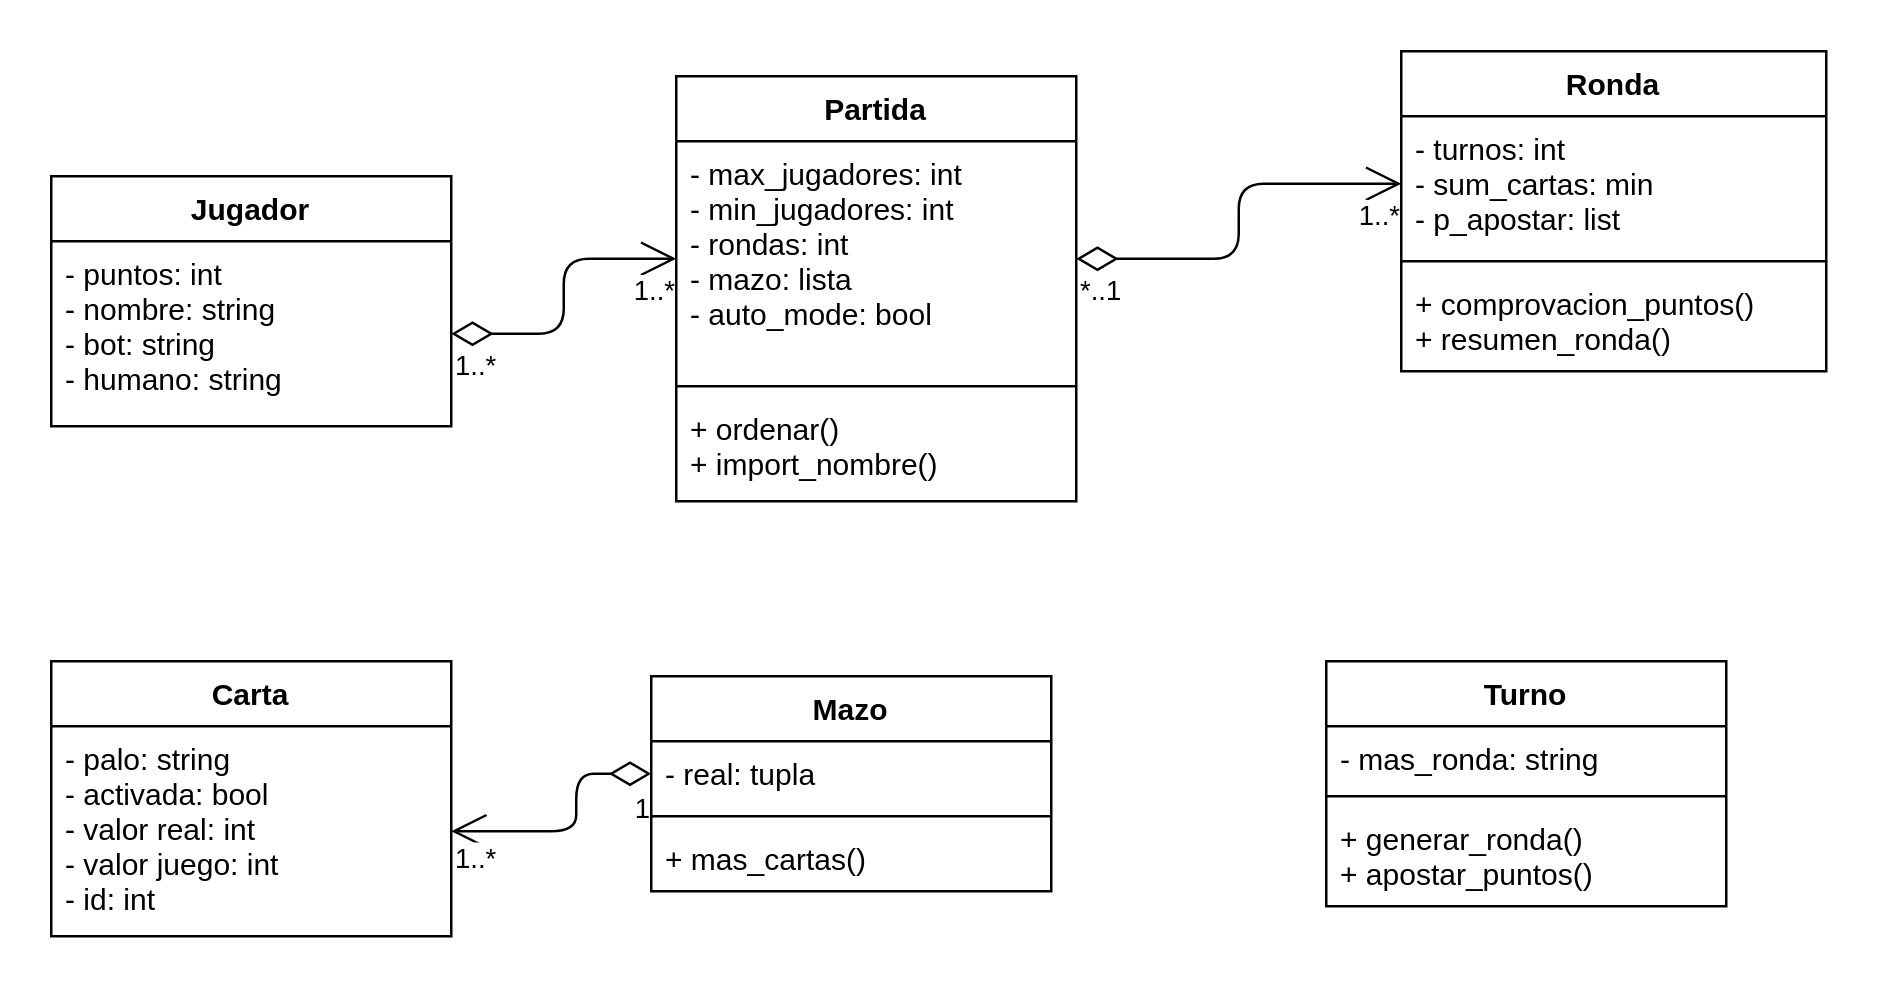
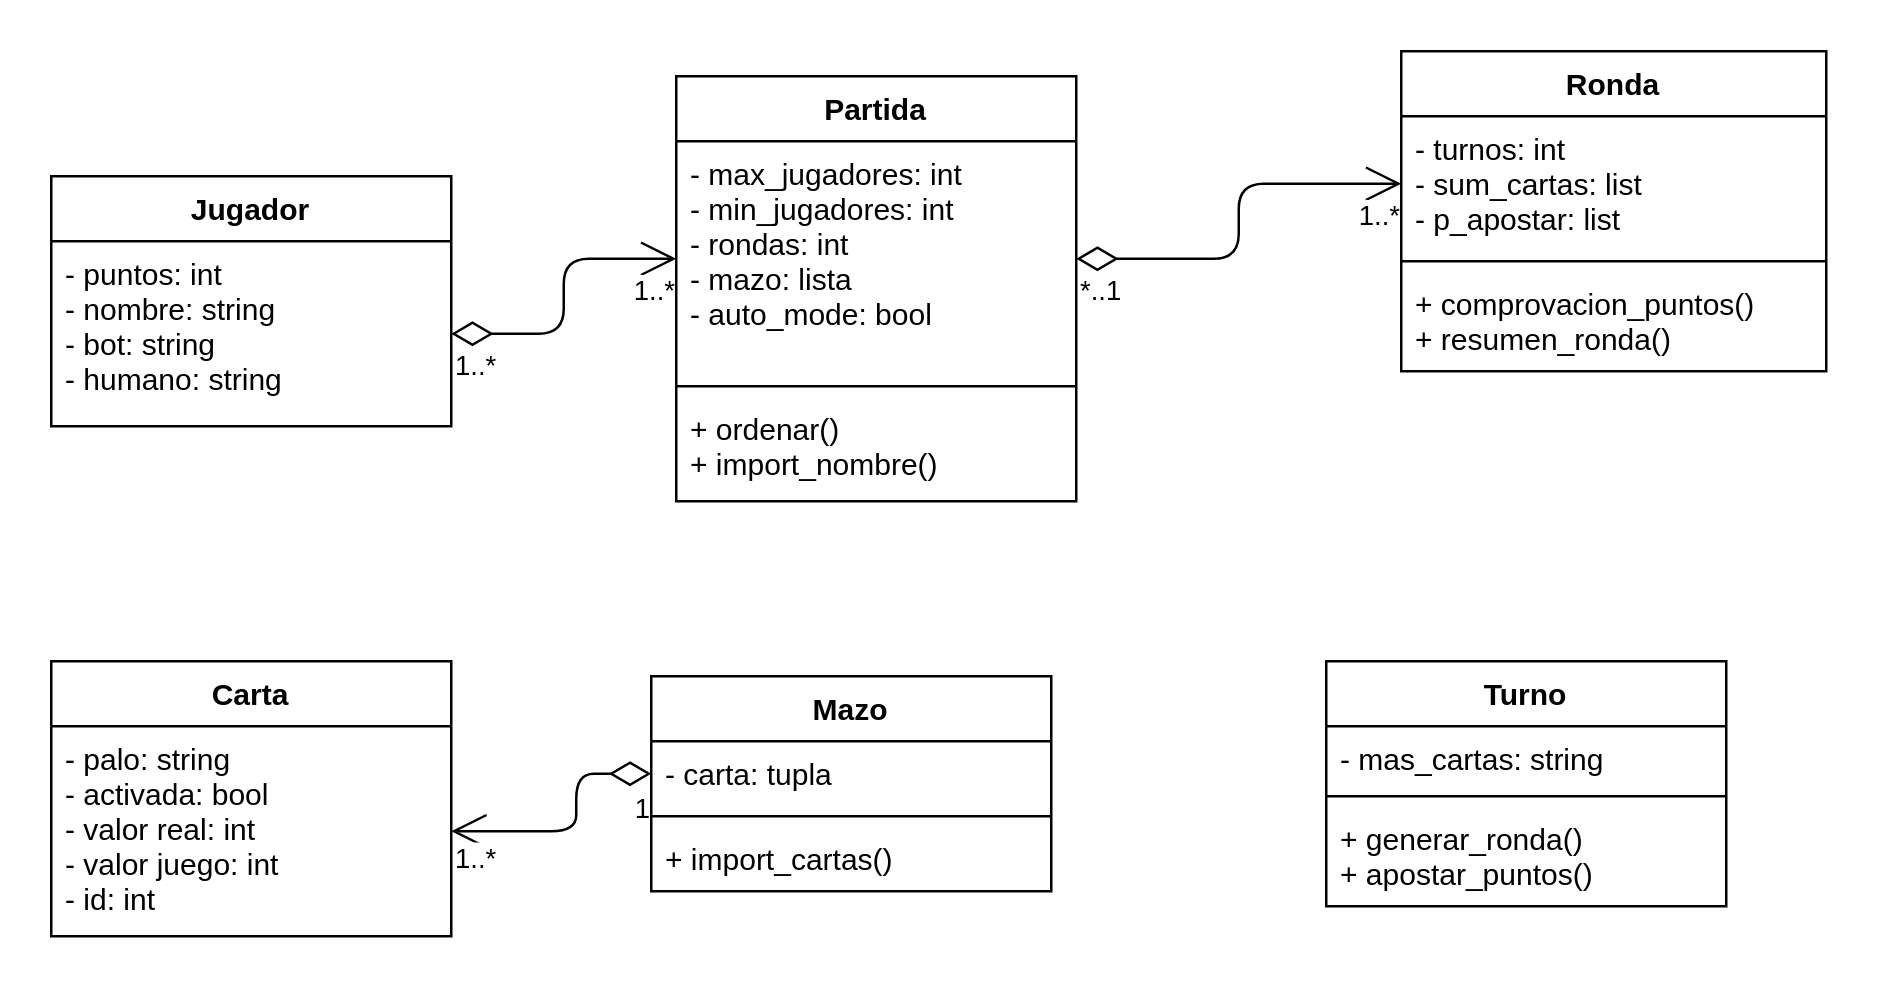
  <mxCell id="0" />
  <mxCell id="1" parent="0" />
  <mxCell id="2" value="Jugador" style="swimlane;fontStyle=1;align=center;verticalAlign=top;childLayout=stackLayout;horizontal=1;startSize=26;horizontalStack=0;resizeParent=1;resizeParentMax=0;resizeLast=0;collapsible=1;marginBottom=0;" parent="1" vertex="1"><mxGeometry x="20" y="70" width="160" height="100" as="geometry"><mxRectangle x="110" y="140" width="80" height="26" as="alternateBounds" /></mxGeometry></mxCell>
  <mxCell id="3" value="- puntos: int&#10;- nombre: string&#10;- bot: string&#10;- humano: string" style="text;strokeColor=none;fillColor=none;align=left;verticalAlign=top;spacingLeft=4;spacingRight=4;overflow=hidden;rotatable=0;points=[[0,0.5],[1,0.5]];portConstraint=eastwest;" parent="2" vertex="1"><mxGeometry y="26" width="160" height="74" as="geometry" /></mxCell>
  <mxCell id="4" value="Partida" style="swimlane;fontStyle=1;align=center;verticalAlign=top;childLayout=stackLayout;horizontal=1;startSize=26;horizontalStack=0;resizeParent=1;resizeParentMax=0;resizeLast=0;collapsible=1;marginBottom=0;" parent="1" vertex="1"><mxGeometry x="270" y="30" width="160" height="170" as="geometry" /></mxCell>
  <mxCell id="5" value="- max_jugadores: int&#10;- min_jugadores: int&#10;- rondas: int&#10;- mazo: lista&#10;- auto_mode: bool" style="text;strokeColor=none;fillColor=none;align=left;verticalAlign=top;spacingLeft=4;spacingRight=4;overflow=hidden;rotatable=0;points=[[0,0.5],[1,0.5]];portConstraint=eastwest;" parent="4" vertex="1"><mxGeometry y="26" width="160" height="94" as="geometry" /></mxCell>
  <mxCell id="6" value="" style="line;strokeWidth=1;fillColor=none;align=left;verticalAlign=middle;spacingTop=-1;spacingLeft=3;spacingRight=3;rotatable=0;labelPosition=right;points=[];portConstraint=eastwest;" parent="4" vertex="1"><mxGeometry y="120" width="160" height="8" as="geometry" /></mxCell>
  <mxCell id="7" value="+ ordenar()&#10;+ import_nombre()" style="text;strokeColor=none;fillColor=none;align=left;verticalAlign=top;spacingLeft=4;spacingRight=4;overflow=hidden;rotatable=0;points=[[0,0.5],[1,0.5]];portConstraint=eastwest;" parent="4" vertex="1"><mxGeometry y="128" width="160" height="42" as="geometry" /></mxCell>
  <mxCell id="8" value="Ronda" style="swimlane;fontStyle=1;align=center;verticalAlign=top;childLayout=stackLayout;horizontal=1;startSize=26;horizontalStack=0;resizeParent=1;resizeParentMax=0;resizeLast=0;collapsible=1;marginBottom=0;" parent="1" vertex="1"><mxGeometry x="560" y="20" width="170" height="128" as="geometry" /></mxCell>
- <mxCell id="9" value="- turnos: int&#10;- sum_cartas: min&#10;- p_apostar: list" style="text;strokeColor=none;fillColor=none;align=left;verticalAlign=top;spacingLeft=4;spacingRight=4;overflow=hidden;rotatable=0;points=[[0,0.5],[1,0.5]];portConstraint=eastwest;" parent="8" vertex="1"><mxGeometry y="26" width="170" height="54" as="geometry" /></mxCell>
+ <mxCell id="9" value="- turnos: int&#10;- sum_cartas: list&#10;- p_apostar: list" style="text;strokeColor=none;fillColor=none;align=left;verticalAlign=top;spacingLeft=4;spacingRight=4;overflow=hidden;rotatable=0;points=[[0,0.5],[1,0.5]];portConstraint=eastwest;" parent="8" vertex="1"><mxGeometry y="26" width="170" height="54" as="geometry" /></mxCell>
  <mxCell id="10" value="" style="line;strokeWidth=1;fillColor=none;align=left;verticalAlign=middle;spacingTop=-1;spacingLeft=3;spacingRight=3;rotatable=0;labelPosition=right;points=[];portConstraint=eastwest;" parent="8" vertex="1"><mxGeometry y="80" width="170" height="8" as="geometry" /></mxCell>
  <mxCell id="11" value="+ comprovacion_puntos() &#10;+ resumen_ronda()" style="text;strokeColor=none;fillColor=none;align=left;verticalAlign=top;spacingLeft=4;spacingRight=4;overflow=hidden;rotatable=0;points=[[0,0.5],[1,0.5]];portConstraint=eastwest;" parent="8" vertex="1"><mxGeometry y="88" width="170" height="40" as="geometry" /></mxCell>
  <mxCell id="12" value="Turno" style="swimlane;fontStyle=1;align=center;verticalAlign=top;childLayout=stackLayout;horizontal=1;startSize=26;horizontalStack=0;resizeParent=1;resizeParentMax=0;resizeLast=0;collapsible=1;marginBottom=0;" parent="1" vertex="1"><mxGeometry x="530" y="264" width="160" height="98" as="geometry" /></mxCell>
- <mxCell id="13" value="- mas_ronda: string" style="text;strokeColor=none;fillColor=none;align=left;verticalAlign=top;spacingLeft=4;spacingRight=4;overflow=hidden;rotatable=0;points=[[0,0.5],[1,0.5]];portConstraint=eastwest;" parent="12" vertex="1"><mxGeometry y="26" width="160" height="24" as="geometry" /></mxCell>
+ <mxCell id="13" value="- mas_cartas: string" style="text;strokeColor=none;fillColor=none;align=left;verticalAlign=top;spacingLeft=4;spacingRight=4;overflow=hidden;rotatable=0;points=[[0,0.5],[1,0.5]];portConstraint=eastwest;" parent="12" vertex="1"><mxGeometry y="26" width="160" height="24" as="geometry" /></mxCell>
  <mxCell id="14" value="" style="line;strokeWidth=1;fillColor=none;align=left;verticalAlign=middle;spacingTop=-1;spacingLeft=3;spacingRight=3;rotatable=0;labelPosition=right;points=[];portConstraint=eastwest;" parent="12" vertex="1"><mxGeometry y="50" width="160" height="8" as="geometry" /></mxCell>
  <mxCell id="15" value="+ generar_ronda()&#10;+ apostar_puntos()" style="text;strokeColor=none;fillColor=none;align=left;verticalAlign=top;spacingLeft=4;spacingRight=4;overflow=hidden;rotatable=0;points=[[0,0.5],[1,0.5]];portConstraint=eastwest;" parent="12" vertex="1"><mxGeometry y="58" width="160" height="40" as="geometry" /></mxCell>
  <mxCell id="16" value="Mazo" style="swimlane;fontStyle=1;align=center;verticalAlign=top;childLayout=stackLayout;horizontal=1;startSize=26;horizontalStack=0;resizeParent=1;resizeParentMax=0;resizeLast=0;collapsible=1;marginBottom=0;" parent="1" vertex="1"><mxGeometry x="260" y="270" width="160" height="86" as="geometry" /></mxCell>
- <mxCell id="17" value="- real: tupla " style="text;strokeColor=none;fillColor=none;align=left;verticalAlign=top;spacingLeft=4;spacingRight=4;overflow=hidden;rotatable=0;points=[[0,0.5],[1,0.5]];portConstraint=eastwest;" parent="16" vertex="1"><mxGeometry y="26" width="160" height="26" as="geometry" /></mxCell>
+ <mxCell id="17" value="- carta: tupla " style="text;strokeColor=none;fillColor=none;align=left;verticalAlign=top;spacingLeft=4;spacingRight=4;overflow=hidden;rotatable=0;points=[[0,0.5],[1,0.5]];portConstraint=eastwest;" parent="16" vertex="1"><mxGeometry y="26" width="160" height="26" as="geometry" /></mxCell>
  <mxCell id="18" value="" style="line;strokeWidth=1;fillColor=none;align=left;verticalAlign=middle;spacingTop=-1;spacingLeft=3;spacingRight=3;rotatable=0;labelPosition=right;points=[];portConstraint=eastwest;" parent="16" vertex="1"><mxGeometry y="52" width="160" height="8" as="geometry" /></mxCell>
- <mxCell id="19" value="+ mas_cartas()" style="text;strokeColor=none;fillColor=none;align=left;verticalAlign=top;spacingLeft=4;spacingRight=4;overflow=hidden;rotatable=0;points=[[0,0.5],[1,0.5]];portConstraint=eastwest;" parent="16" vertex="1"><mxGeometry y="60" width="160" height="26" as="geometry" /></mxCell>
+ <mxCell id="19" value="+ import_cartas()" style="text;strokeColor=none;fillColor=none;align=left;verticalAlign=top;spacingLeft=4;spacingRight=4;overflow=hidden;rotatable=0;points=[[0,0.5],[1,0.5]];portConstraint=eastwest;" parent="16" vertex="1"><mxGeometry y="60" width="160" height="26" as="geometry" /></mxCell>
  <mxCell id="20" value="Carta" style="swimlane;fontStyle=1;align=center;verticalAlign=top;childLayout=stackLayout;horizontal=1;startSize=26;horizontalStack=0;resizeParent=1;resizeParentMax=0;resizeLast=0;collapsible=1;marginBottom=0;" parent="1" vertex="1"><mxGeometry x="20" y="264" width="160" height="110" as="geometry" /></mxCell>
  <mxCell id="21" value="- palo: string&#10;- activada: bool&#10;- valor real: int&#10;- valor juego: int&#10;- id: int" style="text;strokeColor=none;fillColor=none;align=left;verticalAlign=top;spacingLeft=4;spacingRight=4;overflow=hidden;rotatable=0;points=[[0,0.5],[1,0.5]];portConstraint=eastwest;" parent="20" vertex="1"><mxGeometry y="26" width="160" height="84" as="geometry" /></mxCell>
  <mxCell id="22" value="" style="endArrow=open;html=1;endSize=12;startArrow=diamondThin;startSize=14;startFill=0;edgeStyle=orthogonalEdgeStyle;exitX=1;exitY=0.5;exitDx=0;exitDy=0;entryX=0;entryY=0.5;entryDx=0;entryDy=0;" edge="1" parent="1" source="3" target="5"><mxGeometry x="-0.131" y="-73" relative="1" as="geometry"><mxPoint x="60" y="160" as="sourcePoint" /><mxPoint x="220" y="160" as="targetPoint" /><mxPoint x="10" y="-1" as="offset" /></mxGeometry></mxCell>
  <mxCell id="23" value="1..*" style="edgeLabel;resizable=0;html=1;align=left;verticalAlign=top;" connectable="0" vertex="1" parent="22"><mxGeometry x="-1" relative="1" as="geometry" /></mxCell>
  <mxCell id="24" value="1..*" style="edgeLabel;resizable=0;html=1;align=right;verticalAlign=top;" connectable="0" vertex="1" parent="22"><mxGeometry x="1" relative="1" as="geometry" /></mxCell>
  <mxCell id="25" value="" style="endArrow=open;html=1;endSize=12;startArrow=diamondThin;startSize=14;startFill=0;edgeStyle=orthogonalEdgeStyle;exitX=1;exitY=0.5;exitDx=0;exitDy=0;entryX=0;entryY=0.5;entryDx=0;entryDy=0;" edge="1" parent="1" source="5" target="9"><mxGeometry x="-0.131" y="-73" relative="1" as="geometry"><mxPoint x="390" y="225" as="sourcePoint" /><mxPoint x="490" y="210" as="targetPoint" /><mxPoint x="10" y="-1" as="offset" /><Array as="points"><mxPoint x="495" y="103" /><mxPoint x="495" y="73" /></Array></mxGeometry></mxCell>
  <mxCell id="26" value="*..1" style="edgeLabel;resizable=0;html=1;align=left;verticalAlign=top;" connectable="0" vertex="1" parent="25"><mxGeometry x="-1" relative="1" as="geometry" /></mxCell>
  <mxCell id="27" value="1..*" style="edgeLabel;resizable=0;html=1;align=right;verticalAlign=top;" connectable="0" vertex="1" parent="25"><mxGeometry x="1" relative="1" as="geometry" /></mxCell>
  <mxCell id="28" value="" style="endArrow=open;html=1;endSize=12;startArrow=diamondThin;startSize=14;startFill=0;edgeStyle=orthogonalEdgeStyle;exitX=0;exitY=0.5;exitDx=0;exitDy=0;entryX=1;entryY=0.5;entryDx=0;entryDy=0;" edge="1" parent="1" source="17" target="21"><mxGeometry x="-0.131" y="-73" relative="1" as="geometry"><mxPoint x="300" y="400.03" as="sourcePoint" /><mxPoint x="190" y="407.03" as="targetPoint" /><mxPoint x="10" y="-1" as="offset" /><Array as="points"><mxPoint x="230" y="309" /><mxPoint x="230" y="332" /></Array></mxGeometry></mxCell>
  <mxCell id="29" value="1..*" style="edgeLabel;resizable=0;html=1;align=left;verticalAlign=top;" connectable="0" vertex="1" parent="28"><mxGeometry x="-1" relative="1" as="geometry"><mxPoint x="-80" y="21" as="offset" /></mxGeometry></mxCell>
  <mxCell id="30" value="1" style="edgeLabel;resizable=0;html=1;align=right;verticalAlign=top;" connectable="0" vertex="1" parent="28"><mxGeometry x="1" relative="1" as="geometry"><mxPoint x="79.79" y="-22" as="offset" /></mxGeometry></mxCell>
